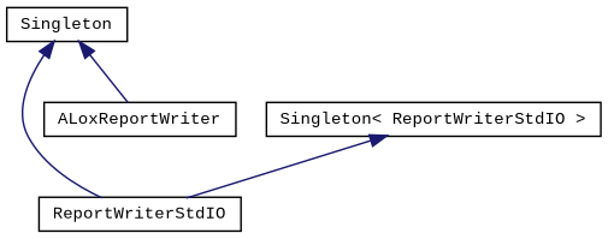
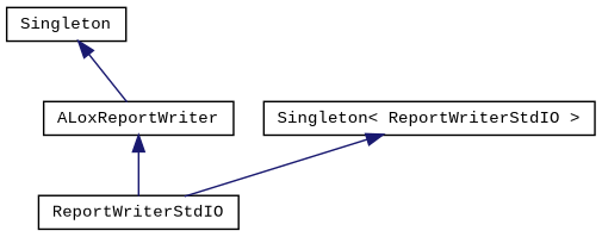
  digraph {
    fontname="Liberation Mono"
    rankdir=TB
    node [color=black fillcolor=white fontname="Liberation Mono" fontsize=10 shape=record style=filled]
    edge [color=midnightblue dir=back fontname="Liberation Mono" fontsize=10 labelfontname=Helvetica labelfontsize=10 style=solid]
    n1 [height=0.2 label=Singleton width=0.4]
    n2 [height=0.2 label=ReportWriterStdIO width=0.4]
    n3 [height=0.2 label=ALoxReportWriter width=0.4]
    n4 [height=0.2 label="Singleton\< ReportWriterStdIO \>" width=0.4]
-   n1 -> n2
+   n3 -> n2
    n1 -> n3
    n4 -> n2
  }
